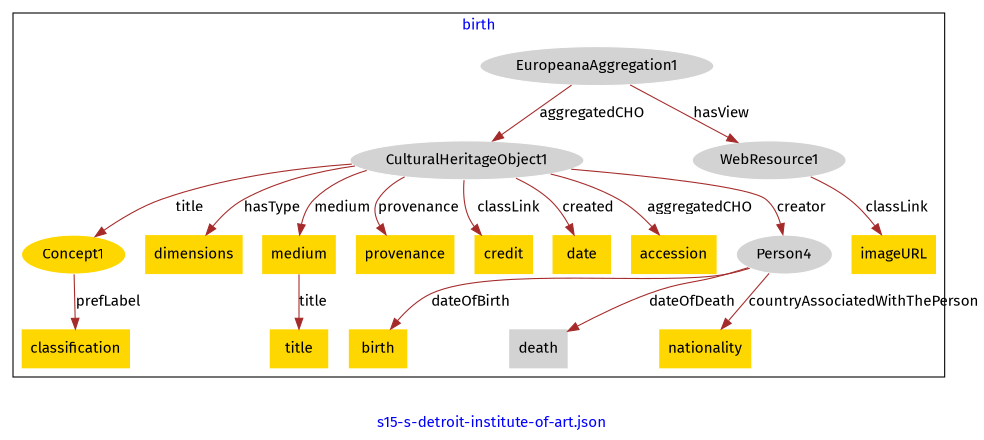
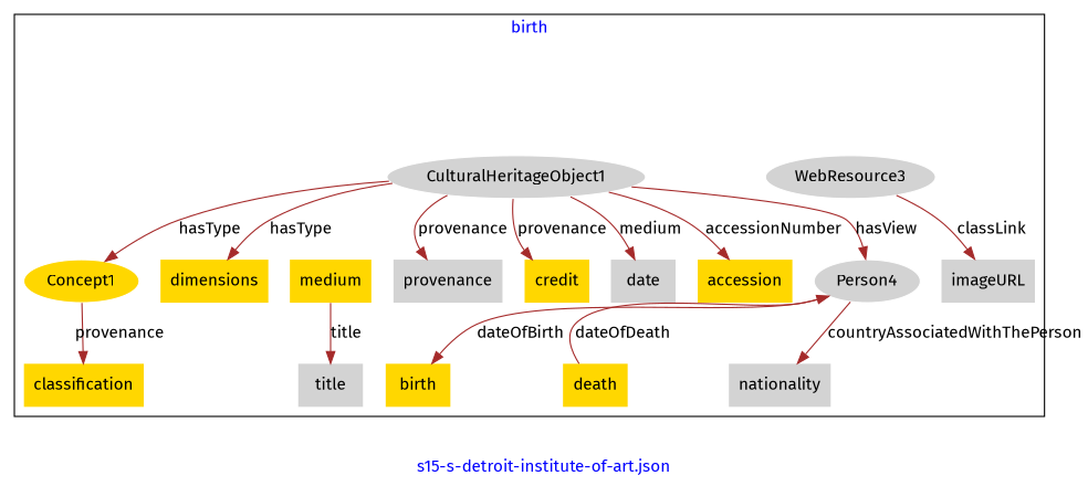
  digraph {
    fontcolor=blue
    fontname="Fira Sans"
    label="s15-s-detroit-institute-of-art.json"
    remincross=true
    node [fillcolor=gold fontname="Fira Sans" style=filled shape=plaintext]
    edge [color=brown fontcolor=black fontname="Fira Sans"]
    n1 [color=white fillcolor=lightgray label=CulturalHeritageObject1 shape=""]
    n2 [color=white fillcolor=lightgray label=Person4 shape=""]
    n3 [color=white label=Concept1 shape=""]
-   n4 [color=white fillcolor=lightgray label=EuropeanaAggregation1 shape=""]
-   n5 [color=white fillcolor=lightgray label=WebResource1 shape=""]
+   n5 [color=white fillcolor=lightgray label=WebResource3 shape=""]
    n6 [label=dimensions]
    n7 [label=medium]
-   n8 [label=provenance]
+   n8 [fillcolor=lightgray label=provenance]
    n9 [label=credit]
-   n10 [fillcolor=lightgray label=death]
+   n10 [label=death]
    n11 [label=classification]
-   n12 [label=title]
-   n13 [label=date]
-   n14 [label=imageURL]
-   n15 [label=nationality]
+   n12 [fillcolor=lightgray label=title]
+   n13 [fillcolor=lightgray label=date]
+   n14 [fillcolor=lightgray label=imageURL]
+   n15 [fillcolor=lightgray label=nationality]
    n16 [label=birth]
    n17 [label=accession]
    subgraph cluster_1 {
      label=birth
      n1
      n2
      n3
-     n4
      n5
      n6
      n7
      n8
      n9
      n10
      n11
      n12
      n13
      n14
      n15
      n16
      n17
    }
-   n1 -> n2 [label=creator]
-   n1 -> n3 [label=title]
+   n1 -> n2 [label=hasView]
+   n1 -> n3 [label=hasType]
    n1 -> n6 [label=hasType]
-   n1 -> n7 [label=medium]
    n1 -> n8 [label=provenance]
-   n1 -> n9 [label=classLink]
-   n1 -> n13 [label=created]
-   n1 -> n17 [label=aggregatedCHO]
-   n2 -> n10 [label=dateOfDeath]
+   n1 -> n9 [label=provenance]
+   n1 -> n13 [label=medium]
+   n1 -> n17 [label=accessionNumber]
+   n10 -> n2 [label=dateOfDeath]
    n2 -> n15 [label=countryAssociatedWithThePerson]
    n2 -> n16 [label=dateOfBirth]
-   n3 -> n11 [label=prefLabel]
-   n4 -> n1 [label=aggregatedCHO]
-   n4 -> n5 [label=hasView]
+   n3 -> n11 [label=provenance]
    n5 -> n14 [label=classLink]
    n7 -> n12 [label=title]
  }
